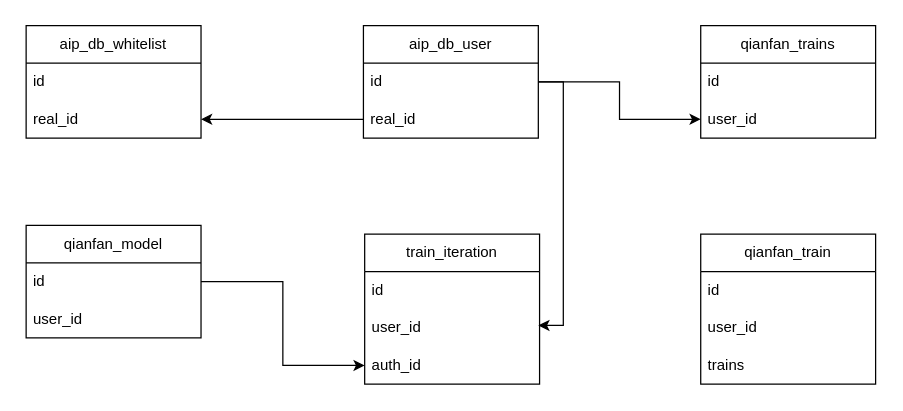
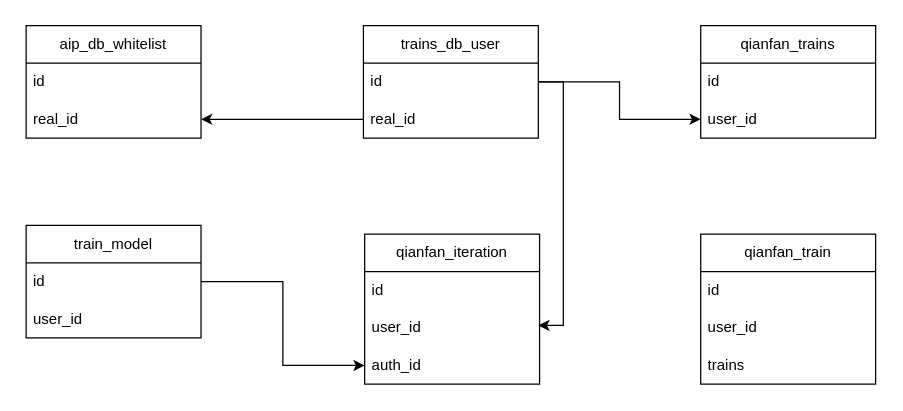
  <mxCell id="0" />
  <mxCell id="1" parent="0" />
- <mxCell id="2" value="aip_db_user" style="swimlane;fontStyle=0;childLayout=stackLayout;horizontal=1;startSize=30;horizontalStack=0;resizeParent=1;resizeParentMax=0;resizeLast=0;collapsible=1;marginBottom=0;whiteSpace=wrap;html=1;" vertex="1" parent="1"><mxGeometry x="290" y="20" width="140" height="90" as="geometry" /></mxCell>
+ <mxCell id="2" value="trains_db_user" style="swimlane;fontStyle=0;childLayout=stackLayout;horizontal=1;startSize=30;horizontalStack=0;resizeParent=1;resizeParentMax=0;resizeLast=0;collapsible=1;marginBottom=0;whiteSpace=wrap;html=1;" vertex="1" parent="1"><mxGeometry x="290" y="20" width="140" height="90" as="geometry" /></mxCell>
  <mxCell id="3" value="id" style="text;strokeColor=none;fillColor=none;align=left;verticalAlign=middle;spacingLeft=4;spacingRight=4;overflow=hidden;points=[[0,0.5],[1,0.5]];portConstraint=eastwest;rotatable=0;whiteSpace=wrap;html=1;" vertex="1" parent="2"><mxGeometry y="30" width="140" height="30" as="geometry" /></mxCell>
  <mxCell id="4" value="real_id" style="text;strokeColor=none;fillColor=none;align=left;verticalAlign=middle;spacingLeft=4;spacingRight=4;overflow=hidden;points=[[0,0.5],[1,0.5]];portConstraint=eastwest;rotatable=0;whiteSpace=wrap;html=1;" vertex="1" parent="2"><mxGeometry y="60" width="140" height="30" as="geometry" /></mxCell>
  <mxCell id="5" value="qianfan_trains" style="swimlane;fontStyle=0;childLayout=stackLayout;horizontal=1;startSize=30;horizontalStack=0;resizeParent=1;resizeParentMax=0;resizeLast=0;collapsible=1;marginBottom=0;whiteSpace=wrap;html=1;" vertex="1" parent="1"><mxGeometry x="560" y="20" width="140" height="90" as="geometry" /></mxCell>
  <mxCell id="6" value="id" style="text;strokeColor=none;fillColor=none;align=left;verticalAlign=middle;spacingLeft=4;spacingRight=4;overflow=hidden;points=[[0,0.5],[1,0.5]];portConstraint=eastwest;rotatable=0;whiteSpace=wrap;html=1;" vertex="1" parent="5"><mxGeometry y="30" width="140" height="30" as="geometry" /></mxCell>
  <mxCell id="7" value="user_id" style="text;strokeColor=none;fillColor=none;align=left;verticalAlign=middle;spacingLeft=4;spacingRight=4;overflow=hidden;points=[[0,0.5],[1,0.5]];portConstraint=eastwest;rotatable=0;whiteSpace=wrap;html=1;" vertex="1" parent="5"><mxGeometry y="60" width="140" height="30" as="geometry" /></mxCell>
  <mxCell id="8" value="aip_db_whitelist" style="swimlane;fontStyle=0;childLayout=stackLayout;horizontal=1;startSize=30;horizontalStack=0;resizeParent=1;resizeParentMax=0;resizeLast=0;collapsible=1;marginBottom=0;whiteSpace=wrap;html=1;" vertex="1" parent="1"><mxGeometry x="20" y="20" width="140" height="90" as="geometry" /></mxCell>
  <mxCell id="9" value="id" style="text;strokeColor=none;fillColor=none;align=left;verticalAlign=middle;spacingLeft=4;spacingRight=4;overflow=hidden;points=[[0,0.5],[1,0.5]];portConstraint=eastwest;rotatable=0;whiteSpace=wrap;html=1;" vertex="1" parent="8"><mxGeometry y="30" width="140" height="30" as="geometry" /></mxCell>
  <mxCell id="10" value="real_id" style="text;strokeColor=none;fillColor=none;align=left;verticalAlign=middle;spacingLeft=4;spacingRight=4;overflow=hidden;points=[[0,0.5],[1,0.5]];portConstraint=eastwest;rotatable=0;whiteSpace=wrap;html=1;" vertex="1" parent="8"><mxGeometry y="60" width="140" height="30" as="geometry" /></mxCell>
  <mxCell id="11" style="edgeStyle=orthogonalEdgeStyle;rounded=0;orthogonalLoop=1;jettySize=auto;html=1;entryX=0;entryY=0.5;entryDx=0;entryDy=0;" edge="1" parent="1" source="3" target="7"><mxGeometry relative="1" as="geometry" /></mxCell>
  <mxCell id="12" style="edgeStyle=orthogonalEdgeStyle;rounded=0;orthogonalLoop=1;jettySize=auto;html=1;exitX=0;exitY=0.5;exitDx=0;exitDy=0;entryX=1;entryY=0.5;entryDx=0;entryDy=0;jumpStyle=arc;" edge="1" parent="1" source="4" target="10"><mxGeometry relative="1" as="geometry" /></mxCell>
- <mxCell id="13" value="train_iteration" style="swimlane;fontStyle=0;childLayout=stackLayout;horizontal=1;startSize=30;horizontalStack=0;resizeParent=1;resizeParentMax=0;resizeLast=0;collapsible=1;marginBottom=0;whiteSpace=wrap;html=1;" vertex="1" parent="1"><mxGeometry x="291" y="187" width="140" height="120" as="geometry" /></mxCell>
+ <mxCell id="13" value="qianfan_iteration" style="swimlane;fontStyle=0;childLayout=stackLayout;horizontal=1;startSize=30;horizontalStack=0;resizeParent=1;resizeParentMax=0;resizeLast=0;collapsible=1;marginBottom=0;whiteSpace=wrap;html=1;" vertex="1" parent="1"><mxGeometry x="291" y="187" width="140" height="120" as="geometry" /></mxCell>
  <mxCell id="14" value="id" style="text;strokeColor=none;fillColor=none;align=left;verticalAlign=middle;spacingLeft=4;spacingRight=4;overflow=hidden;points=[[0,0.5],[1,0.5]];portConstraint=eastwest;rotatable=0;whiteSpace=wrap;html=1;" vertex="1" parent="13"><mxGeometry y="30" width="140" height="30" as="geometry" /></mxCell>
  <mxCell id="15" value="user_id" style="text;strokeColor=none;fillColor=none;align=left;verticalAlign=middle;spacingLeft=4;spacingRight=4;overflow=hidden;points=[[0,0.5],[1,0.5]];portConstraint=eastwest;rotatable=0;whiteSpace=wrap;html=1;" vertex="1" parent="13"><mxGeometry y="60" width="140" height="30" as="geometry" /></mxCell>
  <mxCell id="16" value="auth_id" style="text;strokeColor=none;fillColor=none;align=left;verticalAlign=middle;spacingLeft=4;spacingRight=4;overflow=hidden;points=[[0,0.5],[1,0.5]];portConstraint=eastwest;rotatable=0;whiteSpace=wrap;html=1;" vertex="1" parent="13"><mxGeometry y="90" width="140" height="30" as="geometry" /></mxCell>
  <mxCell id="17" style="edgeStyle=orthogonalEdgeStyle;rounded=0;orthogonalLoop=1;jettySize=auto;html=1;exitX=1;exitY=0.5;exitDx=0;exitDy=0;" edge="1" parent="1" source="3"><mxGeometry relative="1" as="geometry"><mxPoint x="430" y="260" as="targetPoint" /><Array as="points"><mxPoint x="450" y="65" /><mxPoint x="450" y="260" /></Array></mxGeometry></mxCell>
- <mxCell id="18" value="qianfan_model" style="swimlane;fontStyle=0;childLayout=stackLayout;horizontal=1;startSize=30;horizontalStack=0;resizeParent=1;resizeParentMax=0;resizeLast=0;collapsible=1;marginBottom=0;whiteSpace=wrap;html=1;" vertex="1" parent="1"><mxGeometry x="20" y="180" width="140" height="90" as="geometry" /></mxCell>
+ <mxCell id="18" value="train_model" style="swimlane;fontStyle=0;childLayout=stackLayout;horizontal=1;startSize=30;horizontalStack=0;resizeParent=1;resizeParentMax=0;resizeLast=0;collapsible=1;marginBottom=0;whiteSpace=wrap;html=1;" vertex="1" parent="1"><mxGeometry x="20" y="180" width="140" height="90" as="geometry" /></mxCell>
  <mxCell id="19" value="id" style="text;strokeColor=none;fillColor=none;align=left;verticalAlign=middle;spacingLeft=4;spacingRight=4;overflow=hidden;points=[[0,0.5],[1,0.5]];portConstraint=eastwest;rotatable=0;whiteSpace=wrap;html=1;" vertex="1" parent="18"><mxGeometry y="30" width="140" height="30" as="geometry" /></mxCell>
  <mxCell id="20" value="user_id" style="text;strokeColor=none;fillColor=none;align=left;verticalAlign=middle;spacingLeft=4;spacingRight=4;overflow=hidden;points=[[0,0.5],[1,0.5]];portConstraint=eastwest;rotatable=0;whiteSpace=wrap;html=1;" vertex="1" parent="18"><mxGeometry y="60" width="140" height="30" as="geometry" /></mxCell>
  <mxCell id="21" style="edgeStyle=orthogonalEdgeStyle;rounded=0;orthogonalLoop=1;jettySize=auto;html=1;exitX=1;exitY=0.5;exitDx=0;exitDy=0;entryX=0;entryY=0.5;entryDx=0;entryDy=0;" edge="1" parent="1" source="19" target="16"><mxGeometry relative="1" as="geometry" /></mxCell>
  <mxCell id="22" value="qianfan_train" style="swimlane;fontStyle=0;childLayout=stackLayout;horizontal=1;startSize=30;horizontalStack=0;resizeParent=1;resizeParentMax=0;resizeLast=0;collapsible=1;marginBottom=0;whiteSpace=wrap;html=1;" vertex="1" parent="1"><mxGeometry x="560" y="187" width="140" height="120" as="geometry" /></mxCell>
  <mxCell id="23" value="id" style="text;strokeColor=none;fillColor=none;align=left;verticalAlign=middle;spacingLeft=4;spacingRight=4;overflow=hidden;points=[[0,0.5],[1,0.5]];portConstraint=eastwest;rotatable=0;whiteSpace=wrap;html=1;" vertex="1" parent="22"><mxGeometry y="30" width="140" height="30" as="geometry" /></mxCell>
  <mxCell id="24" value="user_id" style="text;strokeColor=none;fillColor=none;align=left;verticalAlign=middle;spacingLeft=4;spacingRight=4;overflow=hidden;points=[[0,0.5],[1,0.5]];portConstraint=eastwest;rotatable=0;whiteSpace=wrap;html=1;" vertex="1" parent="22"><mxGeometry y="60" width="140" height="30" as="geometry" /></mxCell>
  <mxCell id="25" value="trains" style="text;strokeColor=none;fillColor=none;align=left;verticalAlign=middle;spacingLeft=4;spacingRight=4;overflow=hidden;points=[[0,0.5],[1,0.5]];portConstraint=eastwest;rotatable=0;whiteSpace=wrap;html=1;" vertex="1" parent="22"><mxGeometry y="90" width="140" height="30" as="geometry" /></mxCell>
